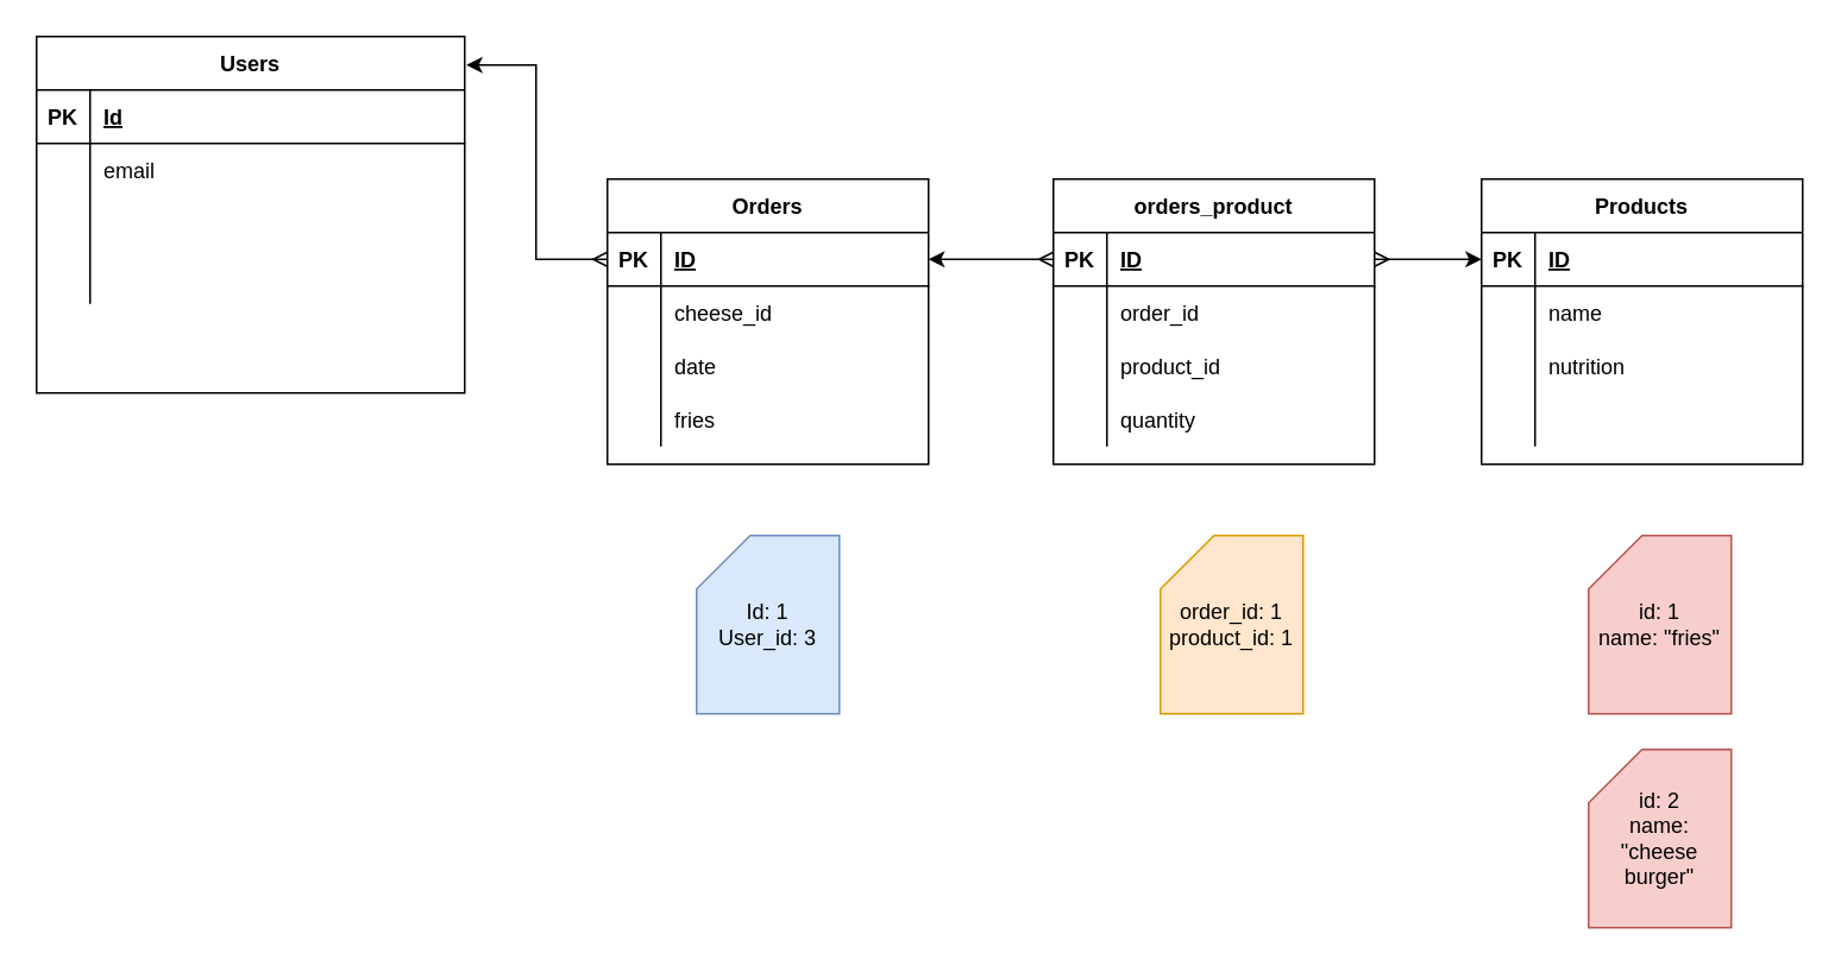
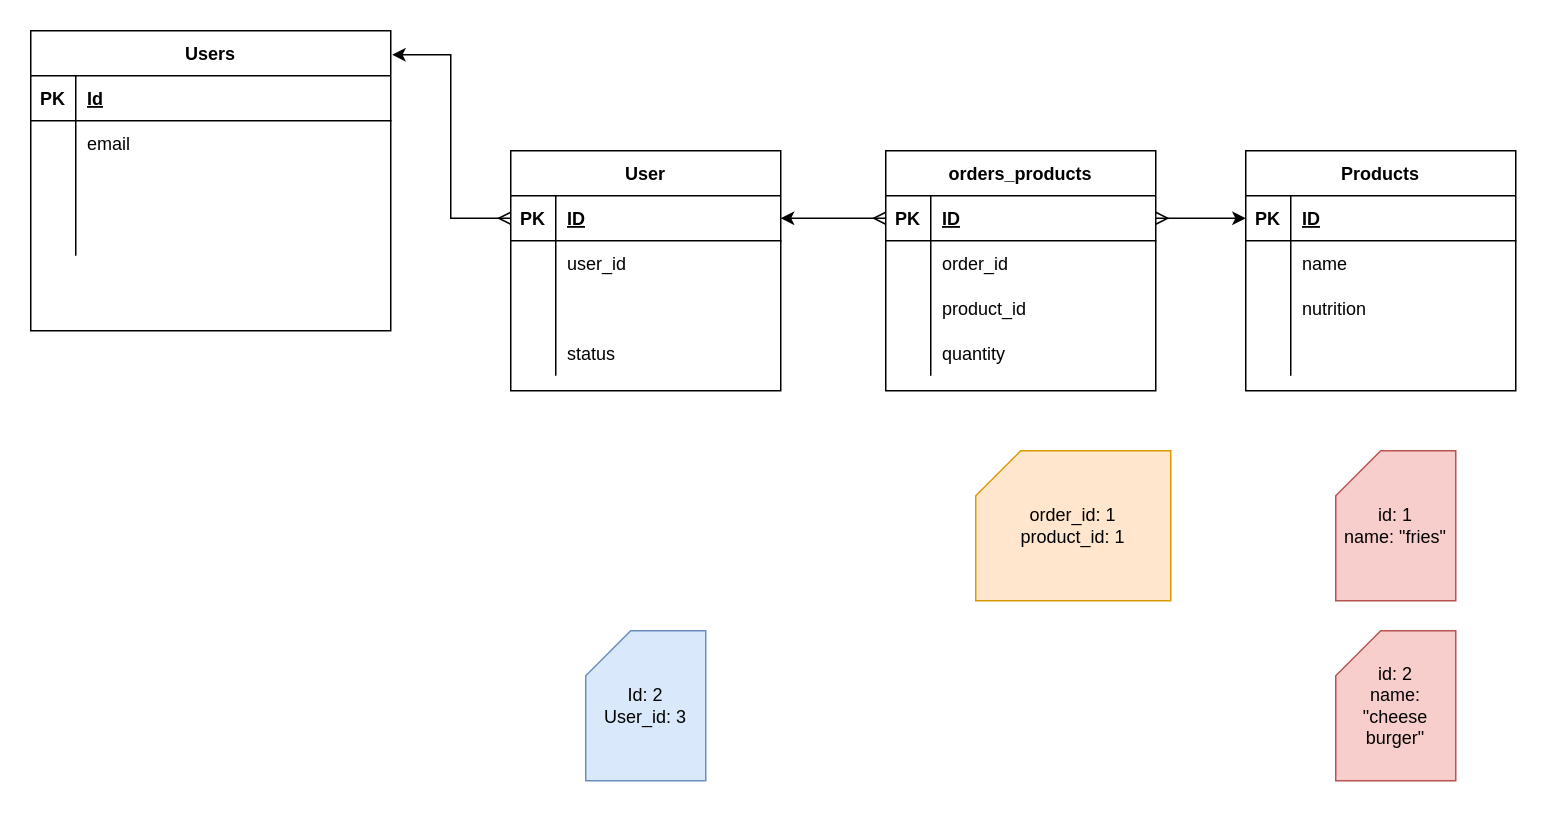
  <mxCell id="0" />
  <mxCell id="1" parent="0" />
  <mxCell id="2" style="edgeStyle=orthogonalEdgeStyle;rounded=0;orthogonalLoop=1;jettySize=auto;html=1;exitX=0;exitY=0.5;exitDx=0;exitDy=0;entryX=1.004;entryY=0.08;entryDx=0;entryDy=0;entryPerimeter=0;startArrow=ERmany;startFill=0;" edge="1" parent="1" source="4" target="16"><mxGeometry relative="1" as="geometry" /></mxCell>
- <mxCell id="3" value="Orders" style="shape=table;startSize=30;container=1;collapsible=1;childLayout=tableLayout;fixedRows=1;rowLines=0;fontStyle=1;align=center;resizeLast=1;" vertex="1" parent="1"><mxGeometry x="340" y="100" width="180" height="160" as="geometry" /></mxCell>
+ <mxCell id="3" value="User" style="shape=table;startSize=30;container=1;collapsible=1;childLayout=tableLayout;fixedRows=1;rowLines=0;fontStyle=1;align=center;resizeLast=1;" vertex="1" parent="1"><mxGeometry x="340" y="100" width="180" height="160" as="geometry" /></mxCell>
  <mxCell id="4" value="" style="shape=partialRectangle;collapsible=0;dropTarget=0;pointerEvents=0;fillColor=none;top=0;left=0;bottom=1;right=0;points=[[0,0.5],[1,0.5]];portConstraint=eastwest;" vertex="1" parent="3"><mxGeometry y="30" width="180" height="30" as="geometry" /></mxCell>
  <mxCell id="5" value="PK" style="shape=partialRectangle;connectable=0;fillColor=none;top=0;left=0;bottom=0;right=0;fontStyle=1;overflow=hidden;" vertex="1" parent="4"><mxGeometry width="30" height="30" as="geometry" /></mxCell>
  <mxCell id="6" value="ID" style="shape=partialRectangle;connectable=0;fillColor=none;top=0;left=0;bottom=0;right=0;align=left;spacingLeft=6;fontStyle=5;overflow=hidden;" vertex="1" parent="4"><mxGeometry x="30" width="150" height="30" as="geometry" /></mxCell>
  <mxCell id="7" value="" style="shape=partialRectangle;collapsible=0;dropTarget=0;pointerEvents=0;fillColor=none;top=0;left=0;bottom=0;right=0;points=[[0,0.5],[1,0.5]];portConstraint=eastwest;" vertex="1" parent="3"><mxGeometry y="60" width="180" height="30" as="geometry" /></mxCell>
  <mxCell id="8" value="" style="shape=partialRectangle;connectable=0;fillColor=none;top=0;left=0;bottom=0;right=0;editable=1;overflow=hidden;" vertex="1" parent="7"><mxGeometry width="30" height="30" as="geometry" /></mxCell>
- <mxCell id="9" value="cheese_id" style="shape=partialRectangle;connectable=0;fillColor=none;top=0;left=0;bottom=0;right=0;align=left;spacingLeft=6;overflow=hidden;" vertex="1" parent="7"><mxGeometry x="30" width="150" height="30" as="geometry" /></mxCell>
+ <mxCell id="9" value="user_id" style="shape=partialRectangle;connectable=0;fillColor=none;top=0;left=0;bottom=0;right=0;align=left;spacingLeft=6;overflow=hidden;" vertex="1" parent="7"><mxGeometry x="30" width="150" height="30" as="geometry" /></mxCell>
  <mxCell id="10" value="" style="shape=partialRectangle;collapsible=0;dropTarget=0;pointerEvents=0;fillColor=none;top=0;left=0;bottom=0;right=0;points=[[0,0.5],[1,0.5]];portConstraint=eastwest;" vertex="1" parent="3"><mxGeometry y="90" width="180" height="30" as="geometry" /></mxCell>
  <mxCell id="11" value="" style="shape=partialRectangle;connectable=0;fillColor=none;top=0;left=0;bottom=0;right=0;editable=1;overflow=hidden;" vertex="1" parent="10"><mxGeometry width="30" height="30" as="geometry" /></mxCell>
- <mxCell id="12" value="date" style="shape=partialRectangle;connectable=0;fillColor=none;top=0;left=0;bottom=0;right=0;align=left;spacingLeft=6;overflow=hidden;" vertex="1" parent="10"><mxGeometry x="30" width="150" height="30" as="geometry" /></mxCell>
  <mxCell id="13" value="" style="shape=partialRectangle;collapsible=0;dropTarget=0;pointerEvents=0;fillColor=none;top=0;left=0;bottom=0;right=0;points=[[0,0.5],[1,0.5]];portConstraint=eastwest;" vertex="1" parent="3"><mxGeometry y="120" width="180" height="30" as="geometry" /></mxCell>
  <mxCell id="14" value="" style="shape=partialRectangle;connectable=0;fillColor=none;top=0;left=0;bottom=0;right=0;editable=1;overflow=hidden;" vertex="1" parent="13"><mxGeometry width="30" height="30" as="geometry" /></mxCell>
- <mxCell id="15" value="fries" style="shape=partialRectangle;connectable=0;fillColor=none;top=0;left=0;bottom=0;right=0;align=left;spacingLeft=6;overflow=hidden;" vertex="1" parent="13"><mxGeometry x="30" width="150" height="30" as="geometry" /></mxCell>
+ <mxCell id="15" value="status" style="shape=partialRectangle;connectable=0;fillColor=none;top=0;left=0;bottom=0;right=0;align=left;spacingLeft=6;overflow=hidden;" vertex="1" parent="13"><mxGeometry x="30" width="150" height="30" as="geometry" /></mxCell>
  <mxCell id="16" value="Users" style="shape=table;startSize=30;container=1;collapsible=1;childLayout=tableLayout;fixedRows=1;rowLines=0;fontStyle=1;align=center;resizeLast=1;" vertex="1" parent="1"><mxGeometry x="20" y="20" width="240" height="200" as="geometry" /></mxCell>
  <mxCell id="17" value="" style="shape=partialRectangle;collapsible=0;dropTarget=0;pointerEvents=0;fillColor=none;top=0;left=0;bottom=1;right=0;points=[[0,0.5],[1,0.5]];portConstraint=eastwest;" vertex="1" parent="16"><mxGeometry y="30" width="240" height="30" as="geometry" /></mxCell>
  <mxCell id="18" value="PK" style="shape=partialRectangle;connectable=0;fillColor=none;top=0;left=0;bottom=0;right=0;fontStyle=1;overflow=hidden;" vertex="1" parent="17"><mxGeometry width="30" height="30" as="geometry" /></mxCell>
  <mxCell id="19" value="Id" style="shape=partialRectangle;connectable=0;fillColor=none;top=0;left=0;bottom=0;right=0;align=left;spacingLeft=6;fontStyle=5;overflow=hidden;" vertex="1" parent="17"><mxGeometry x="30" width="210" height="30" as="geometry" /></mxCell>
  <mxCell id="20" value="" style="shape=partialRectangle;collapsible=0;dropTarget=0;pointerEvents=0;fillColor=none;top=0;left=0;bottom=0;right=0;points=[[0,0.5],[1,0.5]];portConstraint=eastwest;" vertex="1" parent="16"><mxGeometry y="60" width="240" height="30" as="geometry" /></mxCell>
  <mxCell id="21" value="" style="shape=partialRectangle;connectable=0;fillColor=none;top=0;left=0;bottom=0;right=0;editable=1;overflow=hidden;" vertex="1" parent="20"><mxGeometry width="30" height="30" as="geometry" /></mxCell>
  <mxCell id="22" value="email" style="shape=partialRectangle;connectable=0;fillColor=none;top=0;left=0;bottom=0;right=0;align=left;spacingLeft=6;overflow=hidden;" vertex="1" parent="20"><mxGeometry x="30" width="210" height="30" as="geometry" /></mxCell>
  <mxCell id="23" value="" style="shape=partialRectangle;collapsible=0;dropTarget=0;pointerEvents=0;fillColor=none;top=0;left=0;bottom=0;right=0;points=[[0,0.5],[1,0.5]];portConstraint=eastwest;" vertex="1" parent="16"><mxGeometry y="90" width="240" height="30" as="geometry" /></mxCell>
  <mxCell id="24" value="" style="shape=partialRectangle;connectable=0;fillColor=none;top=0;left=0;bottom=0;right=0;editable=1;overflow=hidden;" vertex="1" parent="23"><mxGeometry width="30" height="30" as="geometry" /></mxCell>
  <mxCell id="25" value="" style="shape=partialRectangle;collapsible=0;dropTarget=0;pointerEvents=0;fillColor=none;top=0;left=0;bottom=0;right=0;points=[[0,0.5],[1,0.5]];portConstraint=eastwest;" vertex="1" parent="16"><mxGeometry y="120" width="240" height="30" as="geometry" /></mxCell>
  <mxCell id="26" value="" style="shape=partialRectangle;connectable=0;fillColor=none;top=0;left=0;bottom=0;right=0;editable=1;overflow=hidden;" vertex="1" parent="25"><mxGeometry width="30" height="30" as="geometry" /></mxCell>
  <mxCell id="27" value="" style="shape=partialRectangle;connectable=0;fillColor=none;top=0;left=0;bottom=0;right=0;align=left;spacingLeft=6;overflow=hidden;" vertex="1" parent="25"><mxGeometry x="30" width="210" height="30" as="geometry" /></mxCell>
- <mxCell id="28" value="Id: 1&lt;br&gt;User_id: 3" style="shape=card;whiteSpace=wrap;html=1;fillColor=#dae8fc;strokeColor=#6c8ebf;" vertex="1" parent="1"><mxGeometry x="390" y="300" width="80" height="100" as="geometry" /></mxCell>
  <mxCell id="29" value="Products" style="shape=table;startSize=30;container=1;collapsible=1;childLayout=tableLayout;fixedRows=1;rowLines=0;fontStyle=1;align=center;resizeLast=1;" vertex="1" parent="1"><mxGeometry x="830" y="100" width="180" height="160" as="geometry" /></mxCell>
  <mxCell id="30" value="" style="shape=partialRectangle;collapsible=0;dropTarget=0;pointerEvents=0;fillColor=none;top=0;left=0;bottom=1;right=0;points=[[0,0.5],[1,0.5]];portConstraint=eastwest;" vertex="1" parent="29"><mxGeometry y="30" width="180" height="30" as="geometry" /></mxCell>
  <mxCell id="31" value="PK" style="shape=partialRectangle;connectable=0;fillColor=none;top=0;left=0;bottom=0;right=0;fontStyle=1;overflow=hidden;" vertex="1" parent="30"><mxGeometry width="30" height="30" as="geometry" /></mxCell>
  <mxCell id="32" value="ID" style="shape=partialRectangle;connectable=0;fillColor=none;top=0;left=0;bottom=0;right=0;align=left;spacingLeft=6;fontStyle=5;overflow=hidden;" vertex="1" parent="30"><mxGeometry x="30" width="150" height="30" as="geometry" /></mxCell>
  <mxCell id="33" value="" style="shape=partialRectangle;collapsible=0;dropTarget=0;pointerEvents=0;fillColor=none;top=0;left=0;bottom=0;right=0;points=[[0,0.5],[1,0.5]];portConstraint=eastwest;" vertex="1" parent="29"><mxGeometry y="60" width="180" height="30" as="geometry" /></mxCell>
  <mxCell id="34" value="" style="shape=partialRectangle;connectable=0;fillColor=none;top=0;left=0;bottom=0;right=0;editable=1;overflow=hidden;" vertex="1" parent="33"><mxGeometry width="30" height="30" as="geometry" /></mxCell>
  <mxCell id="35" value="name" style="shape=partialRectangle;connectable=0;fillColor=none;top=0;left=0;bottom=0;right=0;align=left;spacingLeft=6;overflow=hidden;" vertex="1" parent="33"><mxGeometry x="30" width="150" height="30" as="geometry" /></mxCell>
  <mxCell id="36" value="" style="shape=partialRectangle;collapsible=0;dropTarget=0;pointerEvents=0;fillColor=none;top=0;left=0;bottom=0;right=0;points=[[0,0.5],[1,0.5]];portConstraint=eastwest;" vertex="1" parent="29"><mxGeometry y="90" width="180" height="30" as="geometry" /></mxCell>
  <mxCell id="37" value="" style="shape=partialRectangle;connectable=0;fillColor=none;top=0;left=0;bottom=0;right=0;editable=1;overflow=hidden;" vertex="1" parent="36"><mxGeometry width="30" height="30" as="geometry" /></mxCell>
  <mxCell id="38" value="nutrition" style="shape=partialRectangle;connectable=0;fillColor=none;top=0;left=0;bottom=0;right=0;align=left;spacingLeft=6;overflow=hidden;" vertex="1" parent="36"><mxGeometry x="30" width="150" height="30" as="geometry" /></mxCell>
  <mxCell id="39" value="" style="shape=partialRectangle;collapsible=0;dropTarget=0;pointerEvents=0;fillColor=none;top=0;left=0;bottom=0;right=0;points=[[0,0.5],[1,0.5]];portConstraint=eastwest;" vertex="1" parent="29"><mxGeometry y="120" width="180" height="30" as="geometry" /></mxCell>
  <mxCell id="40" value="" style="shape=partialRectangle;connectable=0;fillColor=none;top=0;left=0;bottom=0;right=0;editable=1;overflow=hidden;" vertex="1" parent="39"><mxGeometry width="30" height="30" as="geometry" /></mxCell>
  <mxCell id="41" value="" style="shape=partialRectangle;connectable=0;fillColor=none;top=0;left=0;bottom=0;right=0;align=left;spacingLeft=6;overflow=hidden;" vertex="1" parent="39"><mxGeometry x="30" width="150" height="30" as="geometry" /></mxCell>
- <mxCell id="42" value="orders_product" style="shape=table;startSize=30;container=1;collapsible=1;childLayout=tableLayout;fixedRows=1;rowLines=0;fontStyle=1;align=center;resizeLast=1;" vertex="1" parent="1"><mxGeometry x="590" y="100" width="180" height="160" as="geometry" /></mxCell>
+ <mxCell id="42" value="orders_products" style="shape=table;startSize=30;container=1;collapsible=1;childLayout=tableLayout;fixedRows=1;rowLines=0;fontStyle=1;align=center;resizeLast=1;" vertex="1" parent="1"><mxGeometry x="590" y="100" width="180" height="160" as="geometry" /></mxCell>
  <mxCell id="43" value="" style="shape=partialRectangle;collapsible=0;dropTarget=0;pointerEvents=0;fillColor=none;top=0;left=0;bottom=1;right=0;points=[[0,0.5],[1,0.5]];portConstraint=eastwest;" vertex="1" parent="42"><mxGeometry y="30" width="180" height="30" as="geometry" /></mxCell>
  <mxCell id="44" value="PK" style="shape=partialRectangle;connectable=0;fillColor=none;top=0;left=0;bottom=0;right=0;fontStyle=1;overflow=hidden;" vertex="1" parent="43"><mxGeometry width="30" height="30" as="geometry" /></mxCell>
  <mxCell id="45" value="ID" style="shape=partialRectangle;connectable=0;fillColor=none;top=0;left=0;bottom=0;right=0;align=left;spacingLeft=6;fontStyle=5;overflow=hidden;" vertex="1" parent="43"><mxGeometry x="30" width="150" height="30" as="geometry" /></mxCell>
  <mxCell id="46" value="" style="shape=partialRectangle;collapsible=0;dropTarget=0;pointerEvents=0;fillColor=none;top=0;left=0;bottom=0;right=0;points=[[0,0.5],[1,0.5]];portConstraint=eastwest;" vertex="1" parent="42"><mxGeometry y="60" width="180" height="30" as="geometry" /></mxCell>
  <mxCell id="47" value="" style="shape=partialRectangle;connectable=0;fillColor=none;top=0;left=0;bottom=0;right=0;editable=1;overflow=hidden;" vertex="1" parent="46"><mxGeometry width="30" height="30" as="geometry" /></mxCell>
  <mxCell id="48" value="order_id" style="shape=partialRectangle;connectable=0;fillColor=none;top=0;left=0;bottom=0;right=0;align=left;spacingLeft=6;overflow=hidden;" vertex="1" parent="46"><mxGeometry x="30" width="150" height="30" as="geometry" /></mxCell>
  <mxCell id="49" value="" style="shape=partialRectangle;collapsible=0;dropTarget=0;pointerEvents=0;fillColor=none;top=0;left=0;bottom=0;right=0;points=[[0,0.5],[1,0.5]];portConstraint=eastwest;" vertex="1" parent="42"><mxGeometry y="90" width="180" height="30" as="geometry" /></mxCell>
  <mxCell id="50" value="" style="shape=partialRectangle;connectable=0;fillColor=none;top=0;left=0;bottom=0;right=0;editable=1;overflow=hidden;" vertex="1" parent="49"><mxGeometry width="30" height="30" as="geometry" /></mxCell>
  <mxCell id="51" value="product_id" style="shape=partialRectangle;connectable=0;fillColor=none;top=0;left=0;bottom=0;right=0;align=left;spacingLeft=6;overflow=hidden;" vertex="1" parent="49"><mxGeometry x="30" width="150" height="30" as="geometry" /></mxCell>
  <mxCell id="52" value="" style="shape=partialRectangle;collapsible=0;dropTarget=0;pointerEvents=0;fillColor=none;top=0;left=0;bottom=0;right=0;points=[[0,0.5],[1,0.5]];portConstraint=eastwest;" vertex="1" parent="42"><mxGeometry y="120" width="180" height="30" as="geometry" /></mxCell>
  <mxCell id="53" value="" style="shape=partialRectangle;connectable=0;fillColor=none;top=0;left=0;bottom=0;right=0;editable=1;overflow=hidden;" vertex="1" parent="52"><mxGeometry width="30" height="30" as="geometry" /></mxCell>
  <mxCell id="54" value="quantity" style="shape=partialRectangle;connectable=0;fillColor=none;top=0;left=0;bottom=0;right=0;align=left;spacingLeft=6;overflow=hidden;" vertex="1" parent="52"><mxGeometry x="30" width="150" height="30" as="geometry" /></mxCell>
  <mxCell id="55" value="id: 1&lt;br&gt;name: &quot;fries&quot;" style="shape=card;whiteSpace=wrap;html=1;fillColor=#f8cecc;strokeColor=#b85450;" vertex="1" parent="1"><mxGeometry x="890" y="300" width="80" height="100" as="geometry" /></mxCell>
  <mxCell id="56" value="id: 2&lt;br&gt;name: &quot;cheese burger&quot;" style="shape=card;whiteSpace=wrap;html=1;fillColor=#f8cecc;strokeColor=#b85450;" vertex="1" parent="1"><mxGeometry x="890" y="420" width="80" height="100" as="geometry" /></mxCell>
- <mxCell id="57" value="order_id: 1&lt;br&gt;product_id: 1" style="shape=card;whiteSpace=wrap;html=1;fillColor=#ffe6cc;strokeColor=#d79b00;" vertex="1" parent="1"><mxGeometry x="650" y="300" width="80" height="100" as="geometry" /></mxCell>
+ <mxCell id="57" value="order_id: 1&lt;br&gt;product_id: 1" style="shape=card;whiteSpace=wrap;html=1;fillColor=#ffe6cc;strokeColor=#d79b00;" vertex="1" parent="1"><mxGeometry x="650" y="300" width="130" height="100" as="geometry" /></mxCell>
+ <mxCell id="58" value="Id: 2&lt;br&gt;User_id: 3" style="shape=card;whiteSpace=wrap;html=1;fillColor=#dae8fc;strokeColor=#6c8ebf;" vertex="1" parent="1"><mxGeometry x="390" y="420" width="80" height="100" as="geometry" /></mxCell>
  <mxCell id="59" style="edgeStyle=orthogonalEdgeStyle;rounded=0;orthogonalLoop=1;jettySize=auto;html=1;exitX=0;exitY=0.5;exitDx=0;exitDy=0;entryX=1;entryY=0.5;entryDx=0;entryDy=0;startArrow=ERmany;startFill=0;" edge="1" parent="1" source="43" target="4"><mxGeometry relative="1" as="geometry" /></mxCell>
  <mxCell id="60" style="edgeStyle=orthogonalEdgeStyle;rounded=0;orthogonalLoop=1;jettySize=auto;html=1;exitX=1;exitY=0.5;exitDx=0;exitDy=0;entryX=0;entryY=0.5;entryDx=0;entryDy=0;startArrow=ERmany;startFill=0;" edge="1" parent="1" source="43" target="30"><mxGeometry relative="1" as="geometry" /></mxCell>
